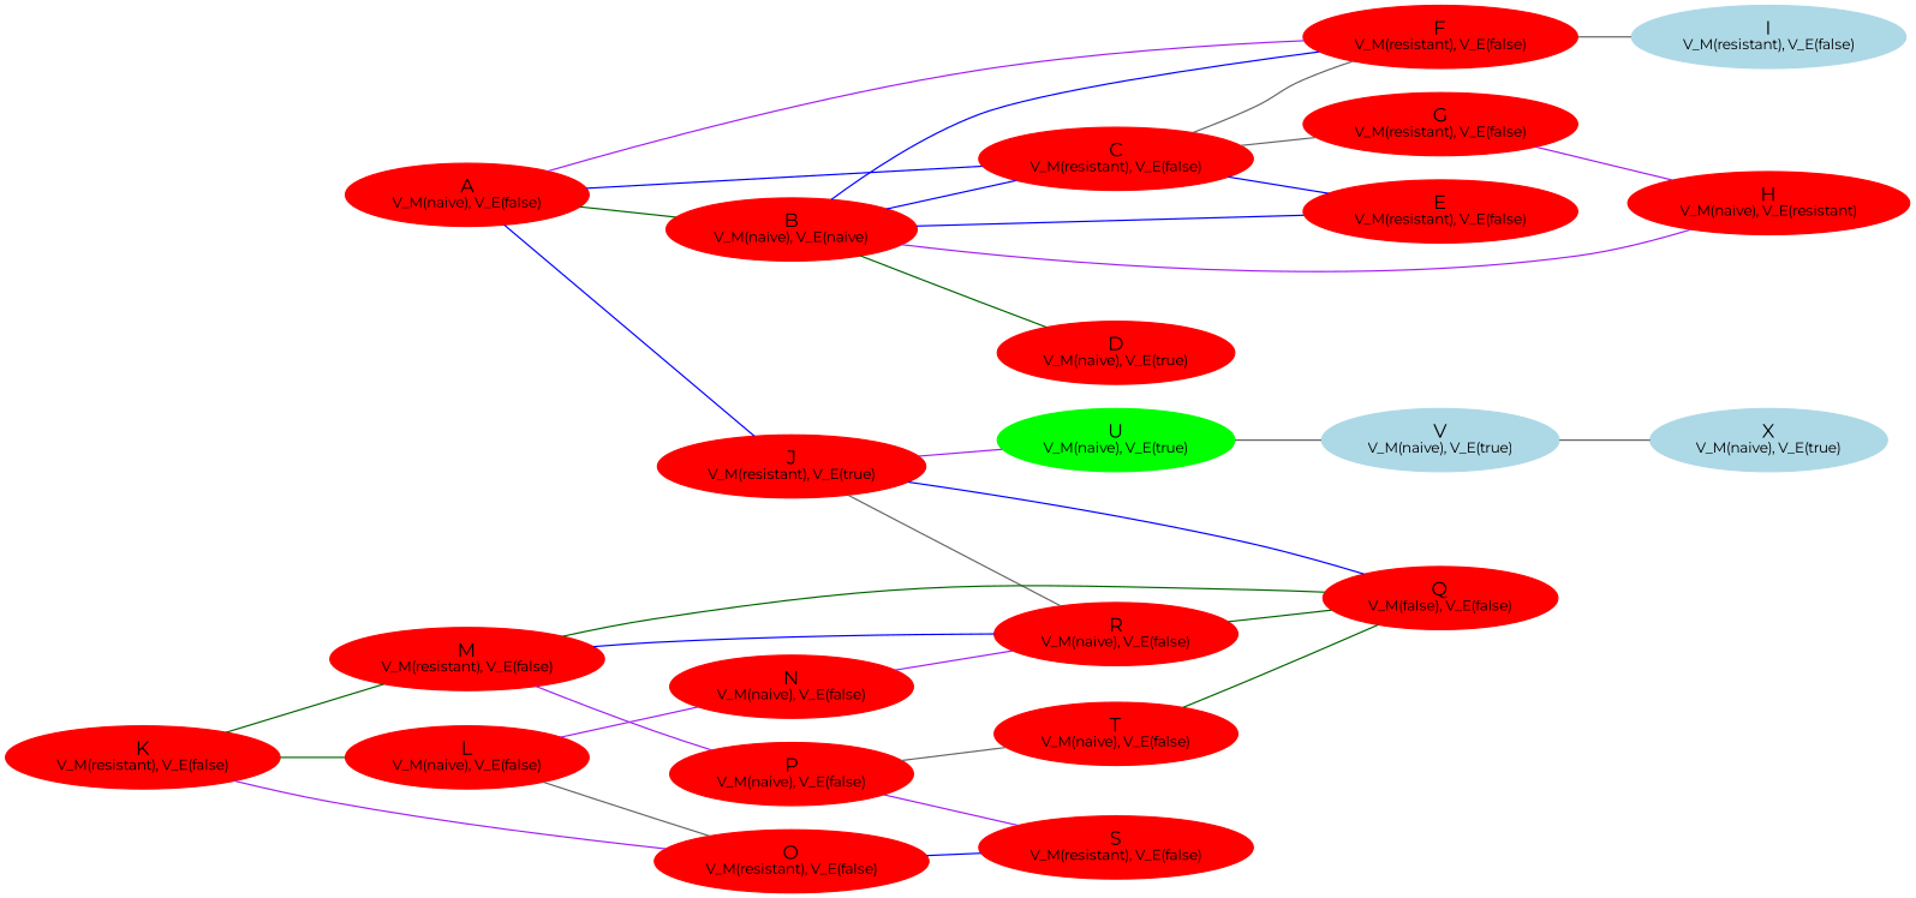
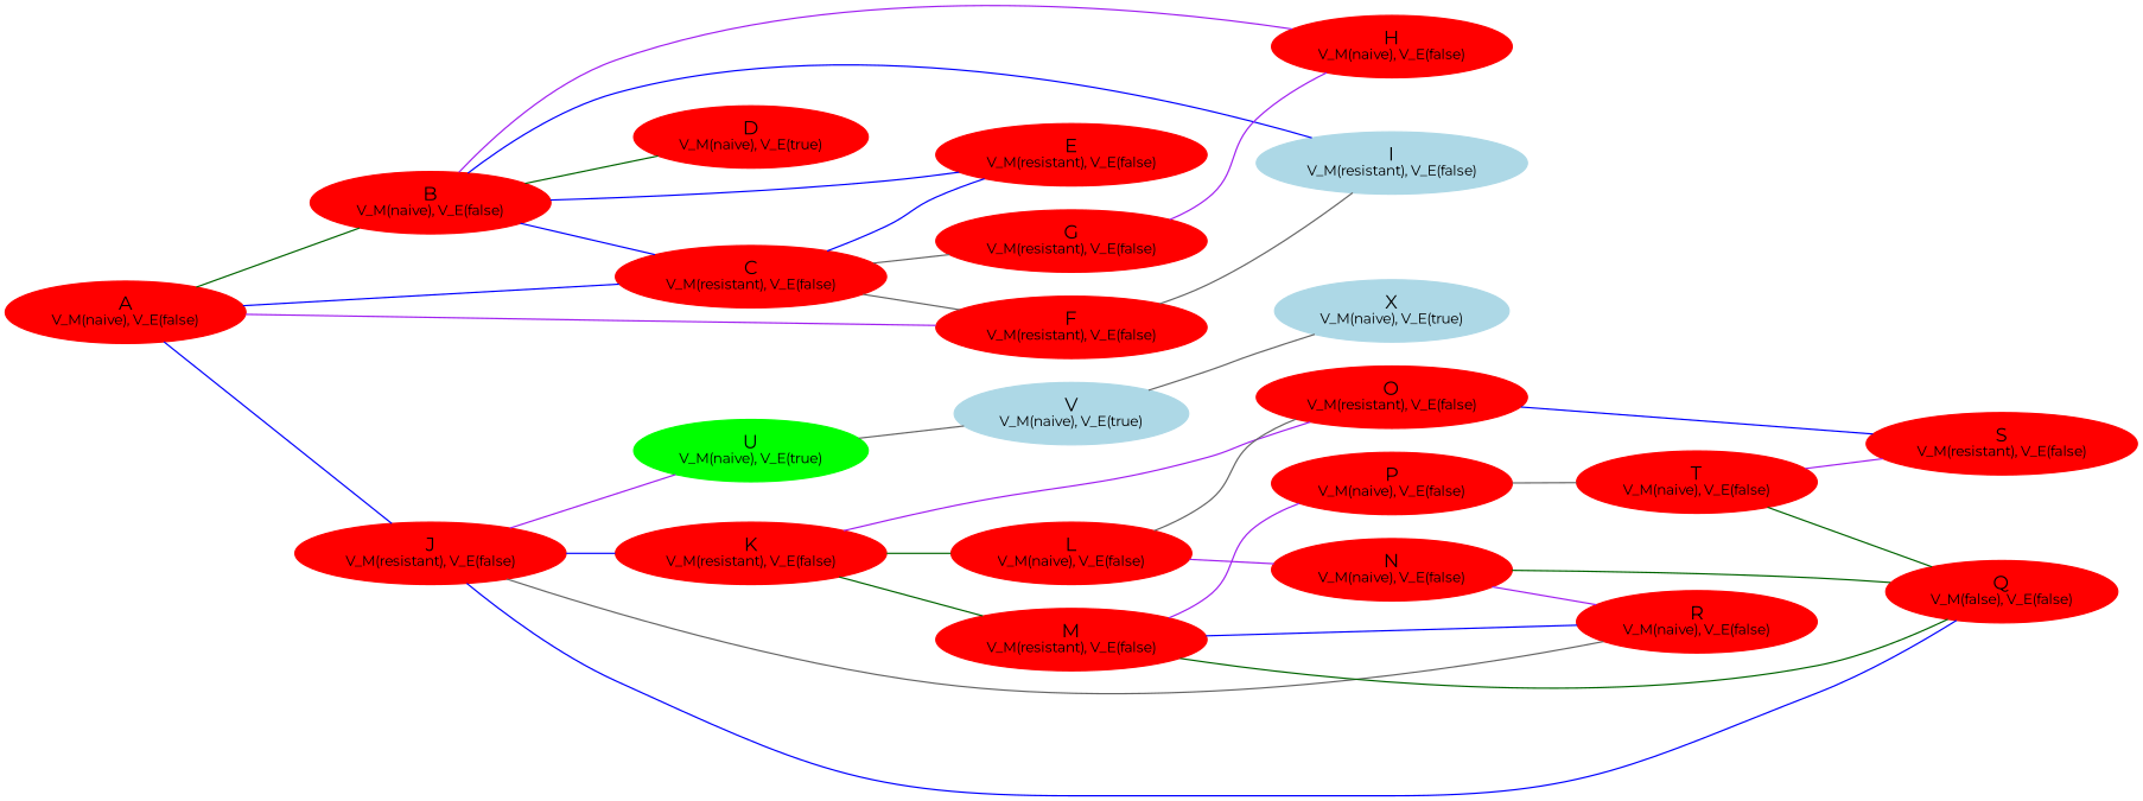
  graph {
    fontname=Montserrat
    rankdir=LR
    node [color=red fontname=Montserrat style=filled]
    edge [color=blue fontname=Montserrat]
    n1 [label=<A<BR /><FONT POINT-SIZE="10">V_M(naive), V_E(false)</FONT>>]
-   n2 [label=<B<BR /><FONT POINT-SIZE="10">V_M(naive), V_E(naive)</FONT>>]
+   n2 [label=<B<BR /><FONT POINT-SIZE="10">V_M(naive), V_E(false)</FONT>>]
    n3 [label=<C<BR /><FONT POINT-SIZE="10">V_M(resistant), V_E(false)</FONT>>]
    n4 [label=<F<BR /><FONT POINT-SIZE="10">V_M(resistant), V_E(false)</FONT>>]
-   n5 [label=<J<BR /><FONT POINT-SIZE="10">V_M(resistant), V_E(true)</FONT>>]
+   n5 [label=<J<BR /><FONT POINT-SIZE="10">V_M(resistant), V_E(false)</FONT>>]
    n6 [label=<D<BR /><FONT POINT-SIZE="10">V_M(naive), V_E(true)</FONT>>]
    n7 [label=<E<BR /><FONT POINT-SIZE="10">V_M(resistant), V_E(false)</FONT>>]
-   n8 [label=<H<BR /><FONT POINT-SIZE="10">V_M(naive), V_E(resistant)</FONT>>]
+   n8 [label=<H<BR /><FONT POINT-SIZE="10">V_M(naive), V_E(false)</FONT>>]
    n9 [label=<G<BR /><FONT POINT-SIZE="10">V_M(resistant), V_E(false)</FONT>>]
    n10 [color=lightblue label=<I<BR /><FONT POINT-SIZE="10">V_M(resistant), V_E(false)</FONT>>]
    n11 [label=<K<BR /><FONT POINT-SIZE="10">V_M(resistant), V_E(false)</FONT>>]
    n12 [label=<Q<BR /><FONT POINT-SIZE="10">V_M(false), V_E(false)</FONT>>]
    n13 [color=green label=<U<BR /><FONT POINT-SIZE="10">V_M(naive), V_E(true)</FONT>>]
    n14 [label=<R<BR /><FONT POINT-SIZE="10">V_M(naive), V_E(false)</FONT>>]
    n15 [label=<L<BR /><FONT POINT-SIZE="10">V_M(naive), V_E(false)</FONT>>]
    n16 [label=<M<BR /><FONT POINT-SIZE="10">V_M(resistant), V_E(false)</FONT>>]
    n17 [label=<O<BR /><FONT POINT-SIZE="10">V_M(resistant), V_E(false)</FONT>>]
    n18 [label=<N<BR /><FONT POINT-SIZE="10">V_M(naive), V_E(false)</FONT>>]
    n19 [color=lightblue label=<V<BR /><FONT POINT-SIZE="10">V_M(naive), V_E(true)</FONT>>]
    n20 [label=<P<BR /><FONT POINT-SIZE="10">V_M(naive), V_E(false)</FONT>>]
    n21 [label=<S<BR /><FONT POINT-SIZE="10">V_M(resistant), V_E(false)</FONT>>]
    n22 [label=<T<BR /><FONT POINT-SIZE="10">V_M(naive), V_E(false)</FONT>>]
    n23 [color=lightblue label=<X<BR /><FONT POINT-SIZE="10">V_M(naive), V_E(true)</FONT>>]
    n1 -- n2 [color=darkgreen]
    n1 -- n3
    n1 -- n4 [color=purple]
    n1 -- n5
    n2 -- n3
-   n2 -- n4
+   n2 -- n10
    n2 -- n6 [color=darkgreen]
    n2 -- n7
    n2 -- n8 [color=purple]
    n3 -- n4 [color=gray40]
    n3 -- n7
    n3 -- n9 [color=gray40]
    n4 -- n10 [color=gray40]
+   n5 -- n11
    n5 -- n12
    n5 -- n13 [color=purple]
    n5 -- n14 [color=gray40]
    n9 -- n8 [color=purple]
    n11 -- n15 [color=darkgreen]
    n11 -- n16 [color=darkgreen]
    n11 -- n17 [color=purple]
    n13 -- n19 [color=gray40]
    n15 -- n17 [color=gray40]
    n15 -- n18 [color=purple]
    n16 -- n12 [color=darkgreen]
    n16 -- n14
    n16 -- n20 [color=purple]
    n17 -- n21
-   n14 -- n12 [color=darkgreen]
+   n18 -- n12 [color=darkgreen]
    n18 -- n14 [color=purple]
    n19 -- n23 [color=gray40]
-   n20 -- n21 [color=purple]
+   n22 -- n21 [color=purple]
    n20 -- n22 [color=gray40]
    n22 -- n12 [color=darkgreen]
  }
